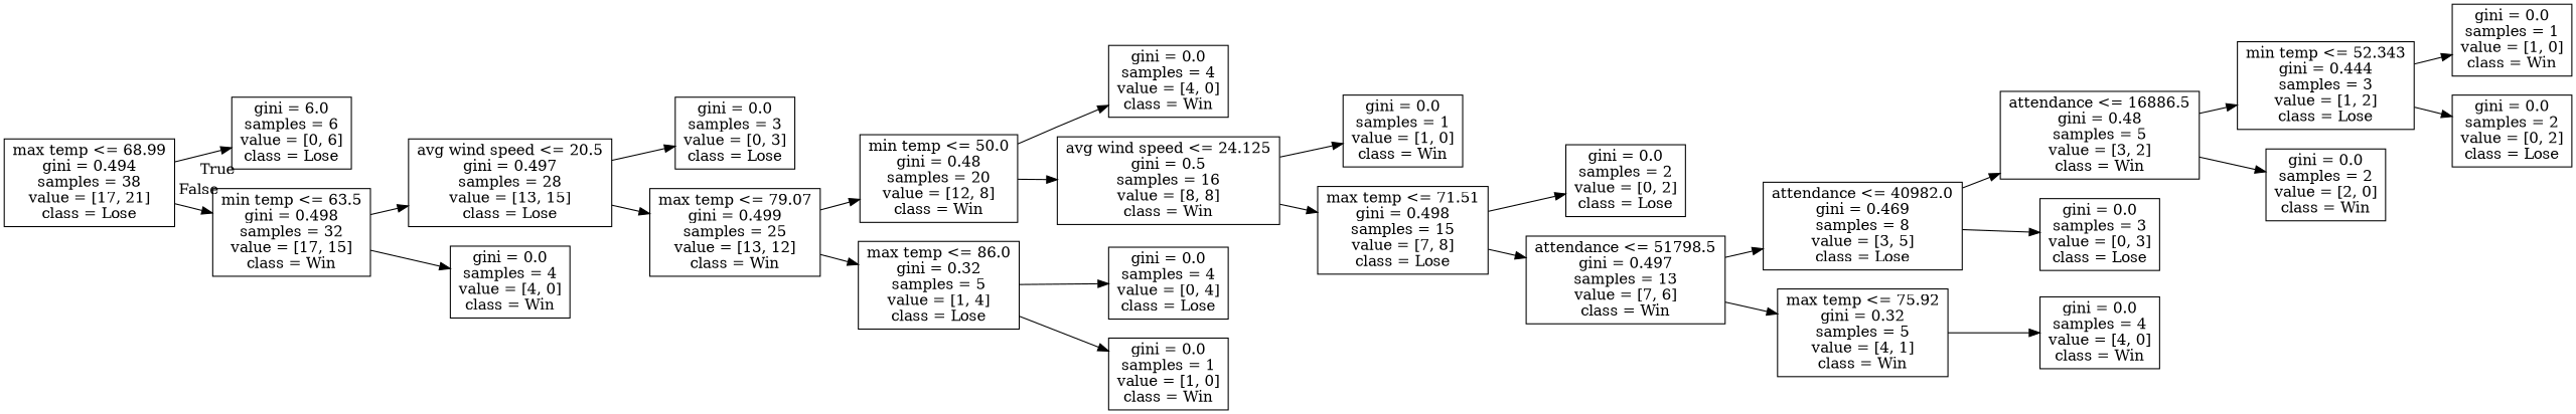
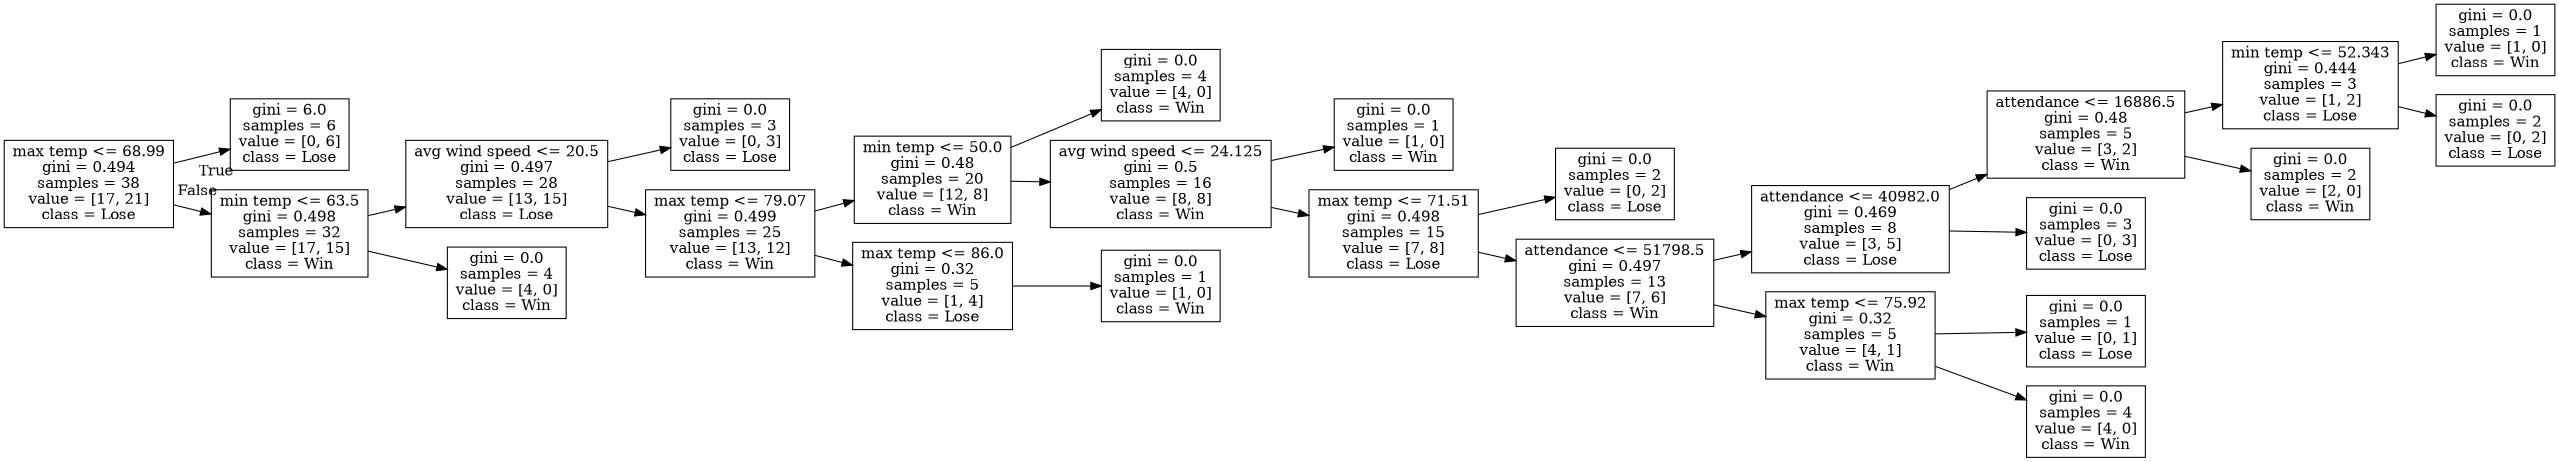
  digraph {
    rankdir=LR
    node [shape=box]
    n1 [label="max temp <= 68.99\ngini = 0.494\nsamples = 38\nvalue = [17, 21]\nclass = Lose"]
    n2 [label="gini = 6.0\nsamples = 6\nvalue = [0, 6]\nclass = Lose"]
    n3 [label="min temp <= 63.5\ngini = 0.498\nsamples = 32\nvalue = [17, 15]\nclass = Win"]
    n4 [label="avg wind speed <= 20.5\ngini = 0.497\nsamples = 28\nvalue = [13, 15]\nclass = Lose"]
    n5 [label="gini = 0.0\nsamples = 4\nvalue = [4, 0]\nclass = Win"]
    n6 [label="gini = 0.0\nsamples = 3\nvalue = [0, 3]\nclass = Lose"]
    n7 [label="max temp <= 79.07\ngini = 0.499\nsamples = 25\nvalue = [13, 12]\nclass = Win"]
    n8 [label="min temp <= 50.0\ngini = 0.48\nsamples = 20\nvalue = [12, 8]\nclass = Win"]
    n9 [label="max temp <= 86.0\ngini = 0.32\nsamples = 5\nvalue = [1, 4]\nclass = Lose"]
    n10 [label="gini = 0.0\nsamples = 4\nvalue = [4, 0]\nclass = Win"]
    n11 [label="avg wind speed <= 24.125\ngini = 0.5\nsamples = 16\nvalue = [8, 8]\nclass = Win"]
-   n12 [label="gini = 0.0\nsamples = 4\nvalue = [0, 4]\nclass = Lose"]
    n13 [label="gini = 0.0\nsamples = 1\nvalue = [1, 0]\nclass = Win"]
    n14 [label="gini = 0.0\nsamples = 1\nvalue = [1, 0]\nclass = Win"]
    n15 [label="max temp <= 71.51\ngini = 0.498\nsamples = 15\nvalue = [7, 8]\nclass = Lose"]
    n16 [label="gini = 0.0\nsamples = 2\nvalue = [0, 2]\nclass = Lose"]
    n17 [label="attendance <= 51798.5\ngini = 0.497\nsamples = 13\nvalue = [7, 6]\nclass = Win"]
    n18 [label="attendance <= 40982.0\ngini = 0.469\nsamples = 8\nvalue = [3, 5]\nclass = Lose"]
    n19 [label="max temp <= 75.92\ngini = 0.32\nsamples = 5\nvalue = [4, 1]\nclass = Win"]
    n20 [label="attendance <= 16886.5\ngini = 0.48\nsamples = 5\nvalue = [3, 2]\nclass = Win"]
    n21 [label="gini = 0.0\nsamples = 3\nvalue = [0, 3]\nclass = Lose"]
+   n22 [label="gini = 0.0\nsamples = 1\nvalue = [0, 1]\nclass = Lose"]
    n23 [label="gini = 0.0\nsamples = 4\nvalue = [4, 0]\nclass = Win"]
    n24 [label="min temp <= 52.343\ngini = 0.444\nsamples = 3\nvalue = [1, 2]\nclass = Lose"]
    n25 [label="gini = 0.0\nsamples = 2\nvalue = [2, 0]\nclass = Win"]
    n26 [label="gini = 0.0\nsamples = 1\nvalue = [1, 0]\nclass = Win"]
    n27 [label="gini = 0.0\nsamples = 2\nvalue = [0, 2]\nclass = Lose"]
    n1 -> n2 [headlabel=True labelangle=45 labeldistance=2.5]
    n1 -> n3 [headlabel=False labelangle=-45 labeldistance=2.5]
    n3 -> n4
    n3 -> n5
    n4 -> n6
    n4 -> n7
    n7 -> n8
    n7 -> n9
    n8 -> n10
    n8 -> n11
-   n9 -> n12
    n9 -> n13
    n11 -> n14
    n11 -> n15
    n15 -> n16
    n15 -> n17
    n17 -> n18
    n17 -> n19
    n18 -> n20
    n18 -> n21
+   n19 -> n22
    n19 -> n23
    n20 -> n24
    n20 -> n25
    n24 -> n26
    n24 -> n27
  }
